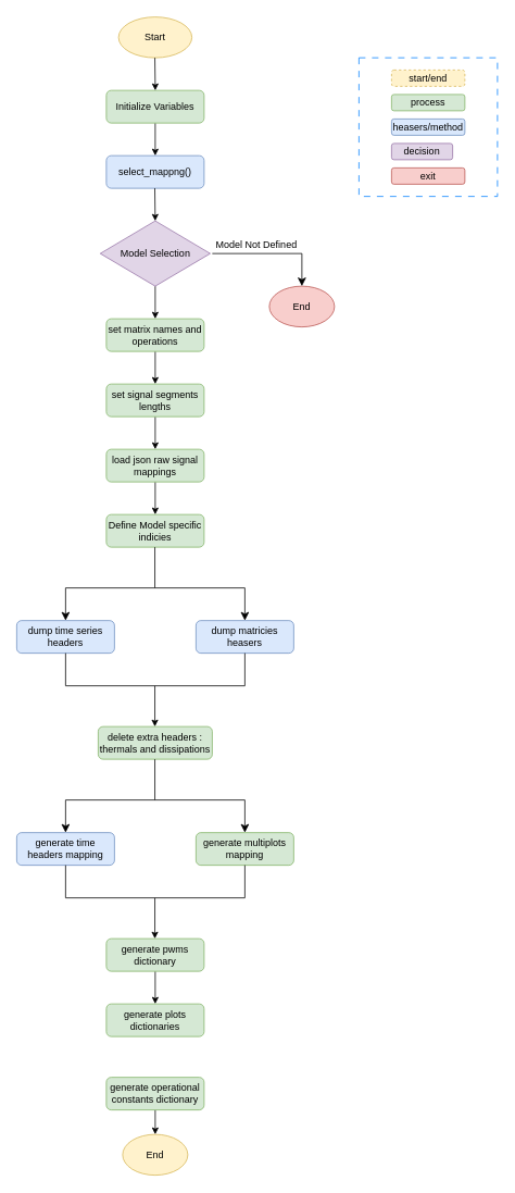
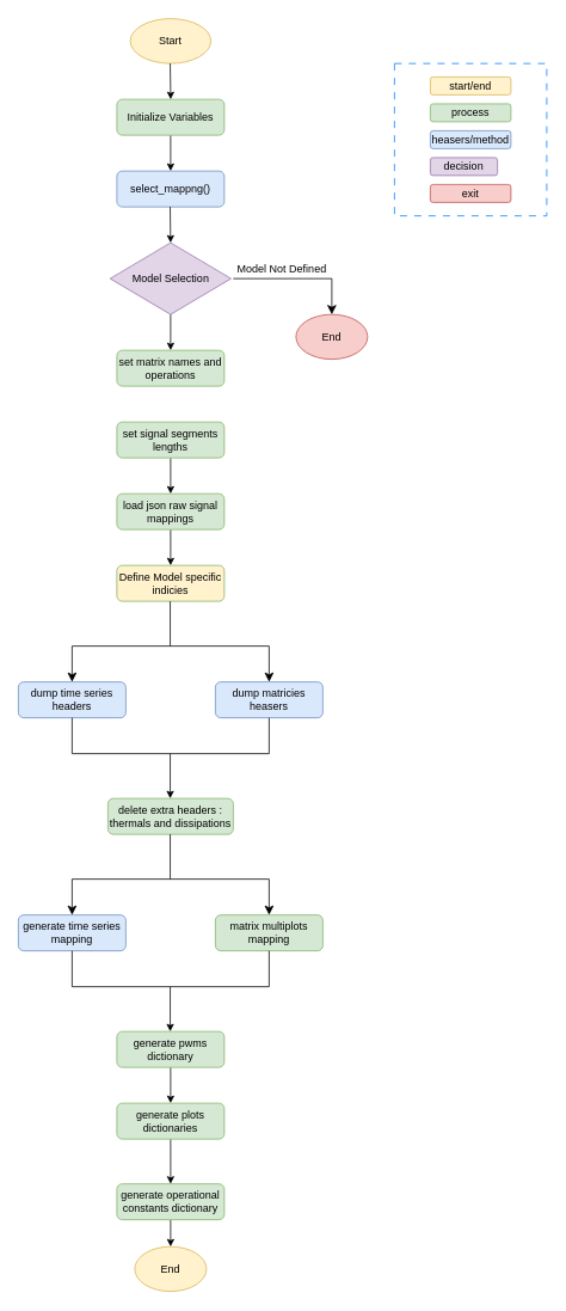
  <mxCell id="0" />
  <mxCell id="1" parent="0" />
  <mxCell id="2" style="edgeStyle=orthogonalEdgeStyle;rounded=0;orthogonalLoop=1;jettySize=auto;html=1;exitX=0.5;exitY=1;exitDx=0;exitDy=0;entryX=0.5;entryY=0;entryDx=0;entryDy=0;" parent="1" source="3" target="5" edge="1"><mxGeometry relative="1" as="geometry" /></mxCell>
  <mxCell id="3" value="Initialize Variables" style="rounded=1;whiteSpace=wrap;html=1;fillColor=#d5e8d4;strokeColor=#82b366;" parent="1" vertex="1"><mxGeometry x="130" y="110" width="120" height="40" as="geometry" /></mxCell>
  <mxCell id="4" value="Start" style="ellipse;whiteSpace=wrap;html=1;fillColor=#fff2cc;strokeColor=#d6b656;" parent="1" vertex="1"><mxGeometry x="145" y="20" width="90" height="50" as="geometry" /></mxCell>
  <mxCell id="5" value="select_mappng()" style="rounded=1;whiteSpace=wrap;html=1;fillColor=#dae8fc;strokeColor=#6c8ebf;" parent="1" vertex="1"><mxGeometry x="130" y="190" width="120" height="40" as="geometry" /></mxCell>
  <mxCell id="6" style="edgeStyle=orthogonalEdgeStyle;rounded=0;orthogonalLoop=1;jettySize=auto;html=1;exitX=0.5;exitY=1;exitDx=0;exitDy=0;" parent="1" source="7" target="13" edge="1"><mxGeometry relative="1" as="geometry" /></mxCell>
  <mxCell id="7" value="Model Selection" style="rhombus;whiteSpace=wrap;html=1;fillColor=#e1d5e7;strokeColor=#9673a6;" parent="1" vertex="1"><mxGeometry x="122.5" y="270" width="135" height="80" as="geometry" /></mxCell>
  <mxCell id="8" value="" style="endArrow=classic;html=1;rounded=0;" parent="1" edge="1"><mxGeometry width="50" height="50" relative="1" as="geometry"><mxPoint x="189.5" y="230" as="sourcePoint" /><mxPoint x="190" y="270" as="targetPoint" /></mxGeometry></mxCell>
  <mxCell id="9" value="Model Not Defined" style="text;html=1;whiteSpace=wrap;strokeColor=none;fillColor=none;align=center;verticalAlign=middle;rounded=0;" parent="1" vertex="1"><mxGeometry x="257.5" y="290" width="112.5" height="20" as="geometry" /></mxCell>
  <mxCell id="10" value="End" style="ellipse;whiteSpace=wrap;html=1;fillColor=#f8cecc;strokeColor=#b85450;" parent="1" vertex="1"><mxGeometry x="330" y="350" width="80" height="50" as="geometry" /></mxCell>
  <mxCell id="11" value="" style="edgeStyle=segmentEdgeStyle;endArrow=classic;html=1;curved=0;rounded=0;endSize=8;startSize=8;" parent="1" edge="1"><mxGeometry width="50" height="50" relative="1" as="geometry"><mxPoint x="260" y="310" as="sourcePoint" /><mxPoint x="370" y="350" as="targetPoint" /></mxGeometry></mxCell>
- <mxCell id="12" style="edgeStyle=orthogonalEdgeStyle;rounded=0;orthogonalLoop=1;jettySize=auto;html=1;exitX=0.5;exitY=1;exitDx=0;exitDy=0;" parent="1" source="13" target="15" edge="1"><mxGeometry relative="1" as="geometry" /></mxCell>
  <mxCell id="13" value="set matrix names and operations" style="rounded=1;whiteSpace=wrap;html=1;fillColor=#d5e8d4;strokeColor=#82b366;" parent="1" vertex="1"><mxGeometry x="130" y="390" width="120" height="40" as="geometry" /></mxCell>
  <mxCell id="14" style="edgeStyle=orthogonalEdgeStyle;rounded=0;orthogonalLoop=1;jettySize=auto;html=1;exitX=0.5;exitY=1;exitDx=0;exitDy=0;entryX=0.5;entryY=0;entryDx=0;entryDy=0;" parent="1" source="15" target="17" edge="1"><mxGeometry relative="1" as="geometry" /></mxCell>
  <mxCell id="15" value="set signal segments lengths" style="rounded=1;whiteSpace=wrap;html=1;fillColor=#d5e8d4;strokeColor=#82b366;" parent="1" vertex="1"><mxGeometry x="130" y="470" width="120" height="40" as="geometry" /></mxCell>
  <mxCell id="16" style="edgeStyle=orthogonalEdgeStyle;rounded=0;orthogonalLoop=1;jettySize=auto;html=1;exitX=0.5;exitY=1;exitDx=0;exitDy=0;entryX=0.5;entryY=0;entryDx=0;entryDy=0;" parent="1" source="17" target="18" edge="1"><mxGeometry relative="1" as="geometry" /></mxCell>
  <mxCell id="17" value="load json raw signal mappings" style="rounded=1;whiteSpace=wrap;html=1;fillColor=#d5e8d4;strokeColor=#82b366;" parent="1" vertex="1"><mxGeometry x="130" y="550" width="120" height="40" as="geometry" /></mxCell>
- <mxCell id="18" value="Define Model specific indicies" style="rounded=1;whiteSpace=wrap;html=1;fillColor=#d5e8d4;strokeColor=#82b366;" parent="1" vertex="1"><mxGeometry x="130" y="630" width="120" height="40" as="geometry" /></mxCell>
+ <mxCell id="18" value="Define Model specific indicies" style="rounded=1;whiteSpace=wrap;html=1;fillColor=#fff2cc;strokeColor=#82b366;" parent="1" vertex="1"><mxGeometry x="130" y="630" width="120" height="40" as="geometry" /></mxCell>
  <mxCell id="19" value="" style="edgeStyle=segmentEdgeStyle;endArrow=classic;html=1;curved=0;rounded=0;endSize=8;startSize=8;" parent="1" edge="1"><mxGeometry width="50" height="50" relative="1" as="geometry"><mxPoint x="190" y="720" as="sourcePoint" /><mxPoint x="300" y="760" as="targetPoint" /></mxGeometry></mxCell>
  <mxCell id="20" value="" style="edgeStyle=segmentEdgeStyle;endArrow=classic;html=1;curved=0;rounded=0;endSize=8;startSize=8;" parent="1" edge="1"><mxGeometry width="50" height="50" relative="1" as="geometry"><mxPoint x="190" y="720" as="sourcePoint" /><mxPoint x="80" y="760" as="targetPoint" /></mxGeometry></mxCell>
  <mxCell id="21" value="" style="endArrow=none;html=1;rounded=0;startArrow=none;startFill=0;endFill=0;" parent="1" edge="1"><mxGeometry width="50" height="50" relative="1" as="geometry"><mxPoint x="189.58" y="670" as="sourcePoint" /><mxPoint x="189.58" y="720" as="targetPoint" /></mxGeometry></mxCell>
  <mxCell id="22" value="dump time series headers" style="rounded=1;whiteSpace=wrap;html=1;fillColor=#dae8fc;strokeColor=#6c8ebf;" parent="1" vertex="1"><mxGeometry x="20" y="760" width="120" height="40" as="geometry" /></mxCell>
  <mxCell id="23" value="dump matricies heasers" style="rounded=1;whiteSpace=wrap;html=1;fillColor=#dae8fc;strokeColor=#6c8ebf;" parent="1" vertex="1"><mxGeometry x="240" y="760" width="120" height="40" as="geometry" /></mxCell>
  <mxCell id="24" value="" style="edgeStyle=segmentEdgeStyle;endArrow=none;html=1;curved=0;rounded=0;endSize=8;startSize=8;startArrow=none;startFill=0;endFill=0;" parent="1" edge="1"><mxGeometry width="50" height="50" relative="1" as="geometry"><mxPoint x="190" y="840" as="sourcePoint" /><mxPoint x="300" y="800" as="targetPoint" /></mxGeometry></mxCell>
  <mxCell id="25" value="" style="edgeStyle=segmentEdgeStyle;endArrow=none;html=1;curved=0;rounded=0;endSize=8;startSize=8;startArrow=none;startFill=0;endFill=0;" parent="1" edge="1"><mxGeometry width="50" height="50" relative="1" as="geometry"><mxPoint x="190" y="840" as="sourcePoint" /><mxPoint x="80" y="800" as="targetPoint" /></mxGeometry></mxCell>
  <mxCell id="26" value="" style="endArrow=classic;html=1;rounded=0;" parent="1" edge="1"><mxGeometry width="50" height="50" relative="1" as="geometry"><mxPoint x="189.58" y="840" as="sourcePoint" /><mxPoint x="189.58" y="890" as="targetPoint" /></mxGeometry></mxCell>
  <mxCell id="27" value="delete extra headers : thermals and dissipations" style="rounded=1;whiteSpace=wrap;html=1;fillColor=#d5e8d4;strokeColor=#82b366;" parent="1" vertex="1"><mxGeometry x="120" y="890" width="140" height="40" as="geometry" /></mxCell>
  <mxCell id="28" value="" style="edgeStyle=segmentEdgeStyle;endArrow=classic;html=1;curved=0;rounded=0;endSize=8;startSize=8;" parent="1" edge="1"><mxGeometry width="50" height="50" relative="1" as="geometry"><mxPoint x="190" y="980" as="sourcePoint" /><mxPoint x="300" y="1020" as="targetPoint" /></mxGeometry></mxCell>
  <mxCell id="29" value="" style="edgeStyle=segmentEdgeStyle;endArrow=classic;html=1;curved=0;rounded=0;endSize=8;startSize=8;" parent="1" edge="1"><mxGeometry width="50" height="50" relative="1" as="geometry"><mxPoint x="190" y="980" as="sourcePoint" /><mxPoint x="80" y="1020" as="targetPoint" /></mxGeometry></mxCell>
  <mxCell id="30" value="" style="endArrow=none;html=1;rounded=0;startArrow=none;startFill=0;endFill=0;" parent="1" edge="1"><mxGeometry width="50" height="50" relative="1" as="geometry"><mxPoint x="189.58" y="930" as="sourcePoint" /><mxPoint x="189.58" y="980" as="targetPoint" /></mxGeometry></mxCell>
- <mxCell id="31" value="generate time headers mapping" style="rounded=1;whiteSpace=wrap;html=1;fillColor=#dae8fc;strokeColor=#6c8ebf;" parent="1" vertex="1"><mxGeometry x="20" y="1020" width="120" height="40" as="geometry" /></mxCell>
- <mxCell id="32" value="generate multiplots mapping" style="rounded=1;whiteSpace=wrap;html=1;fillColor=#d5e8d4;strokeColor=#82b366;" parent="1" vertex="1"><mxGeometry x="240" y="1020" width="120" height="40" as="geometry" /></mxCell>
+ <mxCell id="31" value="generate time series mapping" style="rounded=1;whiteSpace=wrap;html=1;fillColor=#dae8fc;strokeColor=#6c8ebf;" parent="1" vertex="1"><mxGeometry x="20" y="1020" width="120" height="40" as="geometry" /></mxCell>
+ <mxCell id="32" value="matrix multiplots mapping" style="rounded=1;whiteSpace=wrap;html=1;fillColor=#d5e8d4;strokeColor=#82b366;" parent="1" vertex="1"><mxGeometry x="240" y="1020" width="120" height="40" as="geometry" /></mxCell>
  <mxCell id="33" value="" style="edgeStyle=segmentEdgeStyle;endArrow=none;html=1;curved=0;rounded=0;endSize=8;startSize=8;startArrow=none;startFill=0;endFill=0;" parent="1" edge="1"><mxGeometry width="50" height="50" relative="1" as="geometry"><mxPoint x="190" y="1100" as="sourcePoint" /><mxPoint x="300" y="1060" as="targetPoint" /></mxGeometry></mxCell>
  <mxCell id="34" value="" style="edgeStyle=segmentEdgeStyle;endArrow=none;html=1;curved=0;rounded=0;endSize=8;startSize=8;startArrow=none;startFill=0;endFill=0;" parent="1" edge="1"><mxGeometry width="50" height="50" relative="1" as="geometry"><mxPoint x="190" y="1100" as="sourcePoint" /><mxPoint x="80" y="1060" as="targetPoint" /></mxGeometry></mxCell>
  <mxCell id="35" value="" style="endArrow=classic;html=1;rounded=0;" parent="1" edge="1"><mxGeometry width="50" height="50" relative="1" as="geometry"><mxPoint x="189.58" y="1100" as="sourcePoint" /><mxPoint x="189.58" y="1150" as="targetPoint" /></mxGeometry></mxCell>
  <mxCell id="36" style="edgeStyle=orthogonalEdgeStyle;rounded=0;orthogonalLoop=1;jettySize=auto;html=1;exitX=0.5;exitY=1;exitDx=0;exitDy=0;entryX=0.5;entryY=0;entryDx=0;entryDy=0;" parent="1" source="37" target="39" edge="1"><mxGeometry relative="1" as="geometry" /></mxCell>
  <mxCell id="37" value="generate pwms dictionary" style="rounded=1;whiteSpace=wrap;html=1;fillColor=#d5e8d4;strokeColor=#82b366;" parent="1" vertex="1"><mxGeometry x="130" y="1150" width="120" height="40" as="geometry" /></mxCell>
+ <mxCell id="38" style="edgeStyle=orthogonalEdgeStyle;rounded=0;orthogonalLoop=1;jettySize=auto;html=1;exitX=0.5;exitY=1;exitDx=0;exitDy=0;" parent="1" source="39" target="41" edge="1"><mxGeometry relative="1" as="geometry" /></mxCell>
  <mxCell id="39" value="generate plots dictionaries" style="rounded=1;whiteSpace=wrap;html=1;fillColor=#d5e8d4;strokeColor=#82b366;" parent="1" vertex="1"><mxGeometry x="130" y="1230" width="120" height="40" as="geometry" /></mxCell>
  <mxCell id="40" style="edgeStyle=orthogonalEdgeStyle;rounded=0;orthogonalLoop=1;jettySize=auto;html=1;exitX=0.5;exitY=1;exitDx=0;exitDy=0;entryX=0.5;entryY=0;entryDx=0;entryDy=0;" parent="1" source="41" target="43" edge="1"><mxGeometry relative="1" as="geometry" /></mxCell>
  <mxCell id="41" value="generate operational constants dictionary" style="rounded=1;whiteSpace=wrap;html=1;fillColor=#d5e8d4;strokeColor=#82b366;" parent="1" vertex="1"><mxGeometry x="130" y="1320" width="120" height="40" as="geometry" /></mxCell>
  <mxCell id="42" value="" style="endArrow=classic;html=1;rounded=0;" parent="1" edge="1"><mxGeometry width="50" height="50" relative="1" as="geometry"><mxPoint x="189.58" y="70" as="sourcePoint" /><mxPoint x="190.08" y="110" as="targetPoint" /></mxGeometry></mxCell>
  <mxCell id="43" value="End" style="ellipse;whiteSpace=wrap;html=1;fillColor=#fff2cc;strokeColor=#d6b656;" parent="1" vertex="1"><mxGeometry x="150" y="1390" width="80" height="50" as="geometry" /></mxCell>
  <mxCell id="44" value="" style="whiteSpace=wrap;html=1;aspect=fixed;fillColor=none;dashed=1;dashPattern=8 8;strokeColor=#007FFF;" parent="1" vertex="1"><mxGeometry x="440" y="70" width="170" height="170" as="geometry" /></mxCell>
- <mxCell id="45" value="start/end" style="rounded=1;whiteSpace=wrap;html=1;fillColor=#fff2cc;strokeColor=#d6b656;dashed=1;" parent="1" vertex="1"><mxGeometry x="480" y="85" width="90" height="20" as="geometry" /></mxCell>
+ <mxCell id="45" value="start/end" style="rounded=1;whiteSpace=wrap;html=1;fillColor=#fff2cc;strokeColor=#d6b656;" parent="1" vertex="1"><mxGeometry x="480" y="85" width="90" height="20" as="geometry" /></mxCell>
  <mxCell id="46" value="process" style="rounded=1;whiteSpace=wrap;html=1;fillColor=#d5e8d4;strokeColor=#82b366;" parent="1" vertex="1"><mxGeometry x="480" y="115" width="90" height="20" as="geometry" /></mxCell>
  <mxCell id="47" value="heasers/method" style="rounded=1;whiteSpace=wrap;html=1;fillColor=#dae8fc;strokeColor=#6c8ebf;" parent="1" vertex="1"><mxGeometry x="480" y="145" width="90" height="20" as="geometry" /></mxCell>
  <mxCell id="48" value="decision" style="rounded=1;whiteSpace=wrap;html=1;fillColor=#e1d5e7;strokeColor=#9673a6;" parent="1" vertex="1"><mxGeometry x="480" y="175" width="75" height="20" as="geometry" /></mxCell>
  <mxCell id="49" value="exit" style="rounded=1;whiteSpace=wrap;html=1;fillColor=#f8cecc;strokeColor=#b85450;" parent="1" vertex="1"><mxGeometry x="480" y="205" width="90" height="20" as="geometry" /></mxCell>
